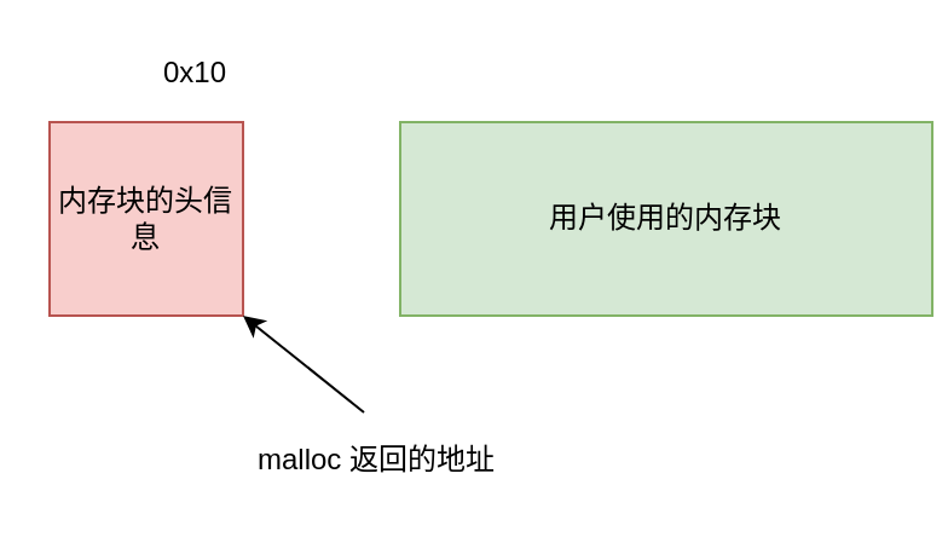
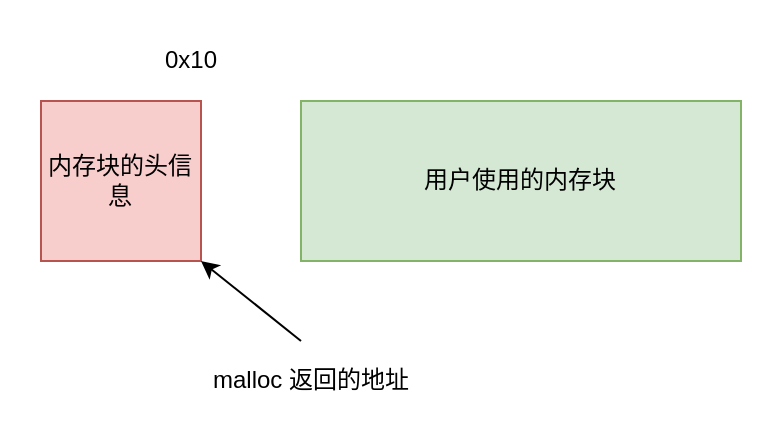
  <mxCell id="0" />
  <mxCell id="1" parent="0" />
- <mxCell id="2" value="用户使用的内存块" style="rounded=0;whiteSpace=wrap;html=1;fillColor=#d5e8d4;strokeColor=#82b366;" vertex="1" parent="1"><mxGeometry x="165" y="50" width="220" height="80" as="geometry" /></mxCell>
+ <mxCell id="2" value="用户使用的内存块" style="rounded=0;whiteSpace=wrap;html=1;fillColor=#d5e8d4;strokeColor=#82b366;" vertex="1" parent="1"><mxGeometry x="150" y="50" width="220" height="80" as="geometry" /></mxCell>
  <mxCell id="3" value="内存块的头信息" style="rounded=0;whiteSpace=wrap;html=1;fillColor=#f8cecc;strokeColor=#b85450;" vertex="1" parent="1"><mxGeometry x="20" y="50" width="80" height="80" as="geometry" /></mxCell>
  <mxCell id="4" value="" style="endArrow=classic;html=1;rounded=0;entryX=1;entryY=1;entryDx=0;entryDy=0;" edge="1" parent="1" target="3"><mxGeometry width="50" height="50" relative="1" as="geometry"><mxPoint x="150" y="170" as="sourcePoint" /><mxPoint x="210" y="170" as="targetPoint" /></mxGeometry></mxCell>
  <mxCell id="5" value="malloc 返回的地址" style="text;html=1;align=center;verticalAlign=middle;resizable=0;points=[];autosize=1;strokeColor=none;fillColor=none;" vertex="1" parent="1"><mxGeometry x="100" y="180" width="110" height="20" as="geometry" /></mxCell>
- <mxCell id="6" value="0x10" style="text;html=1;align=center;verticalAlign=middle;resizable=0;points=[];autosize=1;strokeColor=none;fillColor=none;" vertex="1" parent="1"><mxGeometry x="60" y="20" width="40" height="20" as="geometry" /></mxCell>
+ <mxCell id="6" value="0x10" style="text;html=1;align=center;verticalAlign=middle;resizable=0;points=[];autosize=1;strokeColor=none;fillColor=none;" vertex="1" parent="1"><mxGeometry x="75" y="20" width="40" height="20" as="geometry" /></mxCell>
